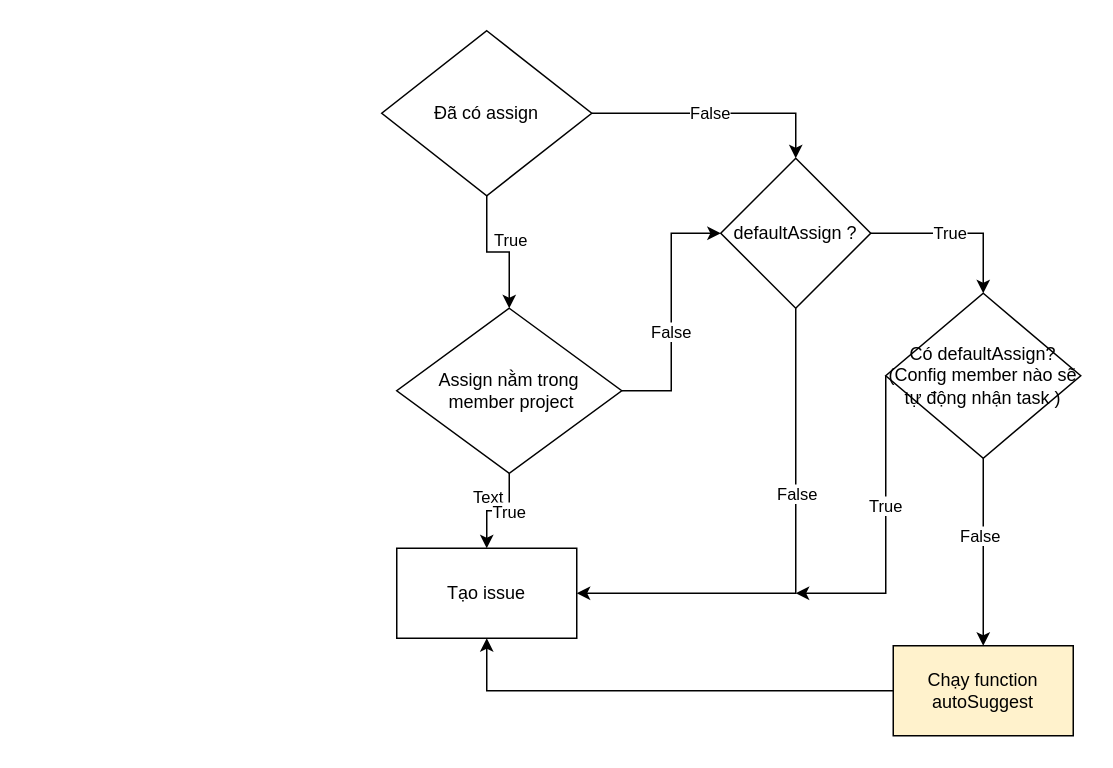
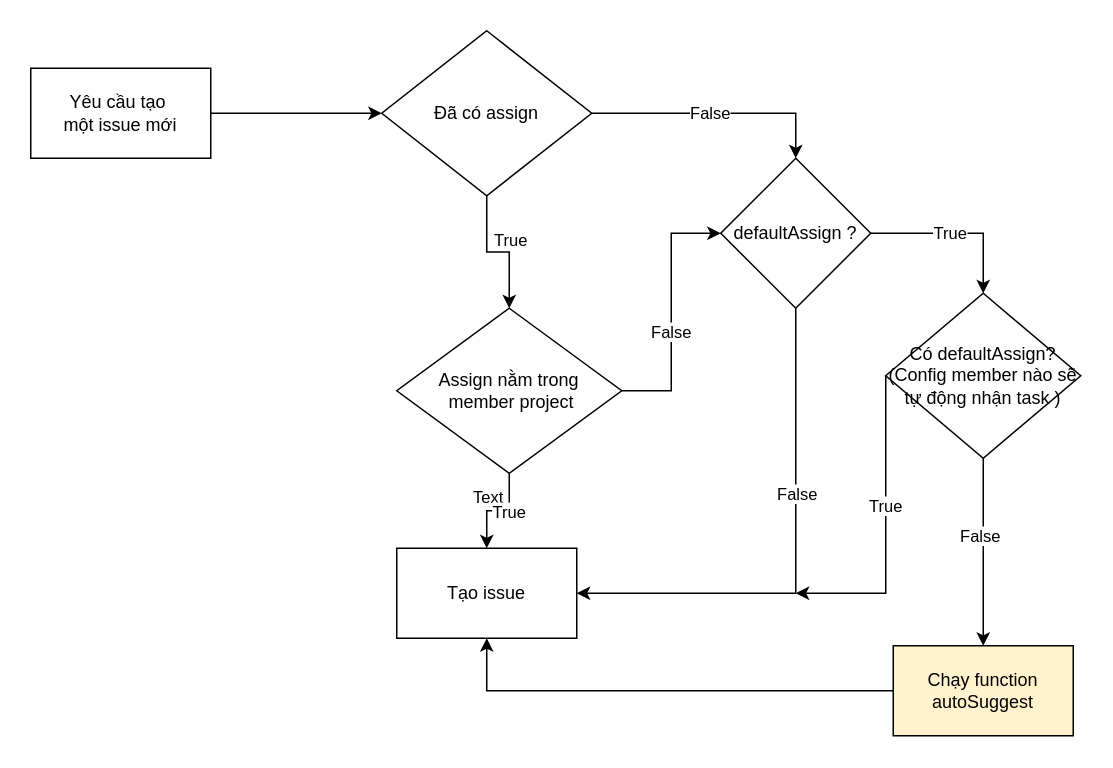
  <mxCell id="0" />
  <mxCell id="1" parent="0" />
+ <mxCell id="2" style="edgeStyle=orthogonalEdgeStyle;rounded=0;orthogonalLoop=1;jettySize=auto;html=1;exitX=1;exitY=0.5;exitDx=0;exitDy=0;" edge="1" parent="1" source="3" target="8"><mxGeometry relative="1" as="geometry" /></mxCell>
+ <mxCell id="3" value="Yêu cầu tạo&amp;nbsp;&lt;br&gt;một issue mới" style="rounded=0;whiteSpace=wrap;html=1;" vertex="1" parent="1"><mxGeometry x="20" y="45" width="120" height="60" as="geometry" /></mxCell>
  <mxCell id="4" value="" style="edgeStyle=orthogonalEdgeStyle;rounded=0;orthogonalLoop=1;jettySize=auto;html=1;" edge="1" parent="1" source="8" target="14"><mxGeometry relative="1" as="geometry" /></mxCell>
  <mxCell id="5" value="True" style="edgeLabel;html=1;align=center;verticalAlign=middle;resizable=0;points=[];" vertex="1" connectable="0" parent="4"><mxGeometry x="0.175" relative="1" as="geometry"><mxPoint y="-9" as="offset" /></mxGeometry></mxCell>
  <mxCell id="6" style="edgeStyle=orthogonalEdgeStyle;rounded=0;orthogonalLoop=1;jettySize=auto;html=1;entryX=0.5;entryY=0;entryDx=0;entryDy=0;" edge="1" parent="1" source="8" target="20"><mxGeometry relative="1" as="geometry" /></mxCell>
  <mxCell id="7" value="False" style="edgeLabel;html=1;align=center;verticalAlign=middle;resizable=0;points=[];" vertex="1" connectable="0" parent="6"><mxGeometry x="-0.06" relative="1" as="geometry"><mxPoint y="-1" as="offset" /></mxGeometry></mxCell>
  <mxCell id="8" value="Đã có assign" style="rhombus;whiteSpace=wrap;html=1;" vertex="1" parent="1"><mxGeometry x="254" y="20" width="140" height="110" as="geometry" /></mxCell>
  <mxCell id="9" value="" style="edgeStyle=orthogonalEdgeStyle;rounded=0;orthogonalLoop=1;jettySize=auto;html=1;" edge="1" parent="1" source="14" target="15"><mxGeometry relative="1" as="geometry" /></mxCell>
  <mxCell id="10" value="Text" style="edgeLabel;html=1;align=center;verticalAlign=middle;resizable=0;points=[];" vertex="1" connectable="0" parent="9"><mxGeometry x="0.323" relative="1" as="geometry"><mxPoint y="-13" as="offset" /></mxGeometry></mxCell>
  <mxCell id="11" value="True" style="edgeLabel;html=1;align=center;verticalAlign=middle;resizable=0;points=[];" vertex="1" connectable="0" parent="9"><mxGeometry x="-0.213" relative="1" as="geometry"><mxPoint as="offset" /></mxGeometry></mxCell>
  <mxCell id="12" style="edgeStyle=orthogonalEdgeStyle;rounded=0;orthogonalLoop=1;jettySize=auto;html=1;entryX=0;entryY=0.5;entryDx=0;entryDy=0;" edge="1" parent="1" source="14" target="20"><mxGeometry relative="1" as="geometry" /></mxCell>
  <mxCell id="13" value="False" style="edgeLabel;html=1;align=center;verticalAlign=middle;resizable=0;points=[];" vertex="1" connectable="0" parent="12"><mxGeometry x="-0.147" y="1" relative="1" as="geometry"><mxPoint as="offset" /></mxGeometry></mxCell>
  <mxCell id="14" value="Assign nằm trong&lt;br&gt;&amp;nbsp;member project" style="rhombus;whiteSpace=wrap;html=1;" vertex="1" parent="1"><mxGeometry x="264" y="205" width="150" height="110" as="geometry" /></mxCell>
  <mxCell id="15" value="Tạo issue" style="rounded=0;whiteSpace=wrap;html=1;" vertex="1" parent="1"><mxGeometry x="264" y="365" width="120" height="60" as="geometry" /></mxCell>
  <mxCell id="16" style="edgeStyle=orthogonalEdgeStyle;rounded=0;orthogonalLoop=1;jettySize=auto;html=1;entryX=1;entryY=0.5;entryDx=0;entryDy=0;" edge="1" parent="1" source="20" target="15"><mxGeometry relative="1" as="geometry"><mxPoint x="490" y="395" as="targetPoint" /><Array as="points"><mxPoint x="530" y="395" /></Array></mxGeometry></mxCell>
  <mxCell id="17" value="False" style="edgeLabel;html=1;align=center;verticalAlign=middle;resizable=0;points=[];" vertex="1" connectable="0" parent="16"><mxGeometry x="-0.269" relative="1" as="geometry"><mxPoint as="offset" /></mxGeometry></mxCell>
  <mxCell id="18" style="edgeStyle=orthogonalEdgeStyle;rounded=0;orthogonalLoop=1;jettySize=auto;html=1;entryX=0.5;entryY=0;entryDx=0;entryDy=0;" edge="1" parent="1" source="20" target="25"><mxGeometry relative="1" as="geometry" /></mxCell>
  <mxCell id="19" value="True" style="edgeLabel;html=1;align=center;verticalAlign=middle;resizable=0;points=[];" vertex="1" connectable="0" parent="18"><mxGeometry x="-0.092" y="1" relative="1" as="geometry"><mxPoint as="offset" /></mxGeometry></mxCell>
  <mxCell id="20" value="defaultAssign ?" style="rhombus;whiteSpace=wrap;html=1;" vertex="1" parent="1"><mxGeometry x="480" y="105" width="100" height="100" as="geometry" /></mxCell>
  <mxCell id="21" style="edgeStyle=orthogonalEdgeStyle;rounded=0;orthogonalLoop=1;jettySize=auto;html=1;exitX=0;exitY=0.5;exitDx=0;exitDy=0;" edge="1" parent="1" source="25"><mxGeometry relative="1" as="geometry"><mxPoint x="530" y="395" as="targetPoint" /><Array as="points"><mxPoint x="590" y="395" /></Array></mxGeometry></mxCell>
  <mxCell id="22" value="True" style="edgeLabel;html=1;align=center;verticalAlign=middle;resizable=0;points=[];" vertex="1" connectable="0" parent="21"><mxGeometry x="-0.159" y="-1" relative="1" as="geometry"><mxPoint as="offset" /></mxGeometry></mxCell>
  <mxCell id="23" style="edgeStyle=orthogonalEdgeStyle;rounded=0;orthogonalLoop=1;jettySize=auto;html=1;entryX=0.5;entryY=0;entryDx=0;entryDy=0;" edge="1" parent="1" source="25" target="27"><mxGeometry relative="1" as="geometry" /></mxCell>
  <mxCell id="24" value="False" style="edgeLabel;html=1;align=center;verticalAlign=middle;resizable=0;points=[];" vertex="1" connectable="0" parent="23"><mxGeometry x="-0.181" y="-3" relative="1" as="geometry"><mxPoint as="offset" /></mxGeometry></mxCell>
  <mxCell id="25" value="Có defaultAssign?&lt;br&gt;(Config member nào sẽ tự động nhận task )" style="rhombus;whiteSpace=wrap;html=1;" vertex="1" parent="1"><mxGeometry x="590" y="195" width="130" height="110" as="geometry" /></mxCell>
  <mxCell id="26" style="edgeStyle=orthogonalEdgeStyle;rounded=0;orthogonalLoop=1;jettySize=auto;html=1;entryX=0.5;entryY=1;entryDx=0;entryDy=0;" edge="1" parent="1" source="27" target="15"><mxGeometry relative="1" as="geometry" /></mxCell>
  <mxCell id="27" value="Chạy function autoSuggest" style="rounded=0;whiteSpace=wrap;html=1;fillColor=#fff2cc;" vertex="1" parent="1"><mxGeometry x="595" y="430" width="120" height="60" as="geometry" /></mxCell>
